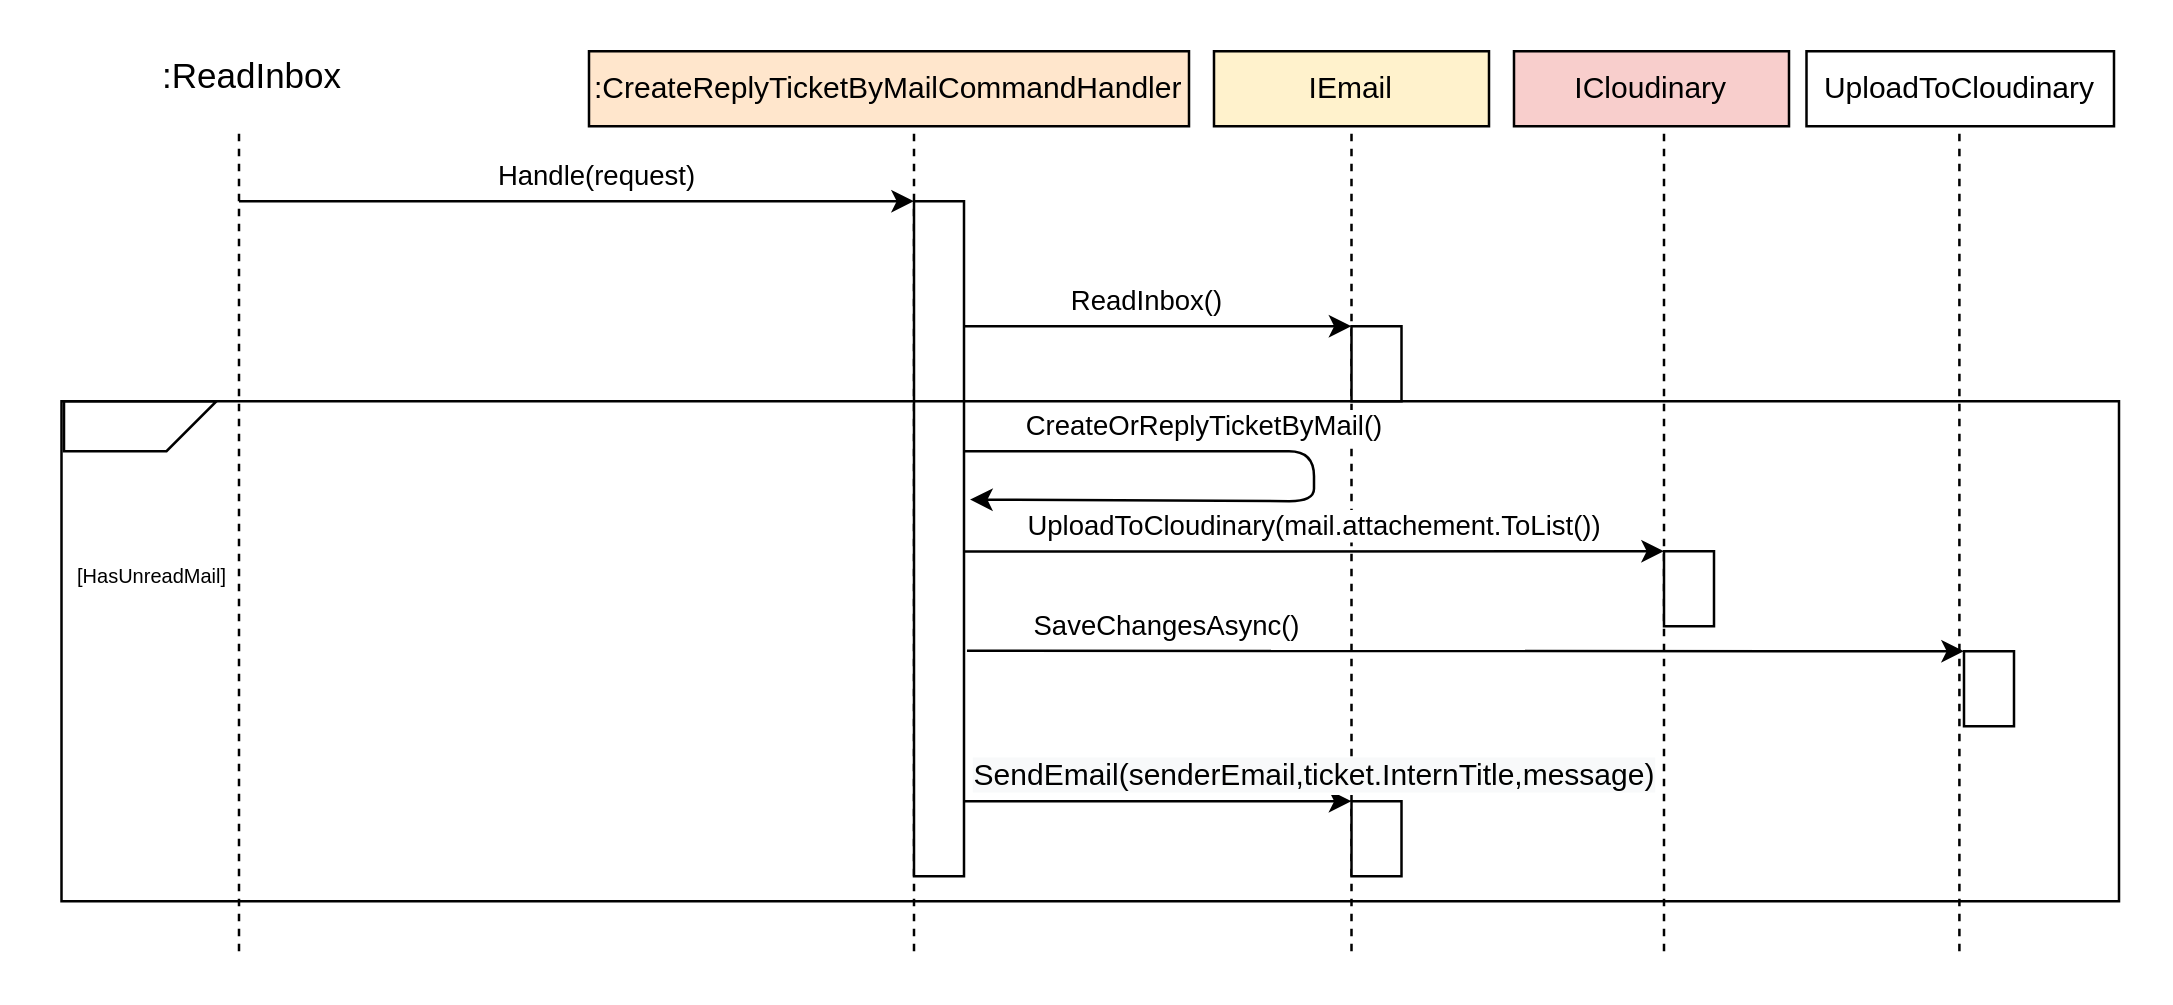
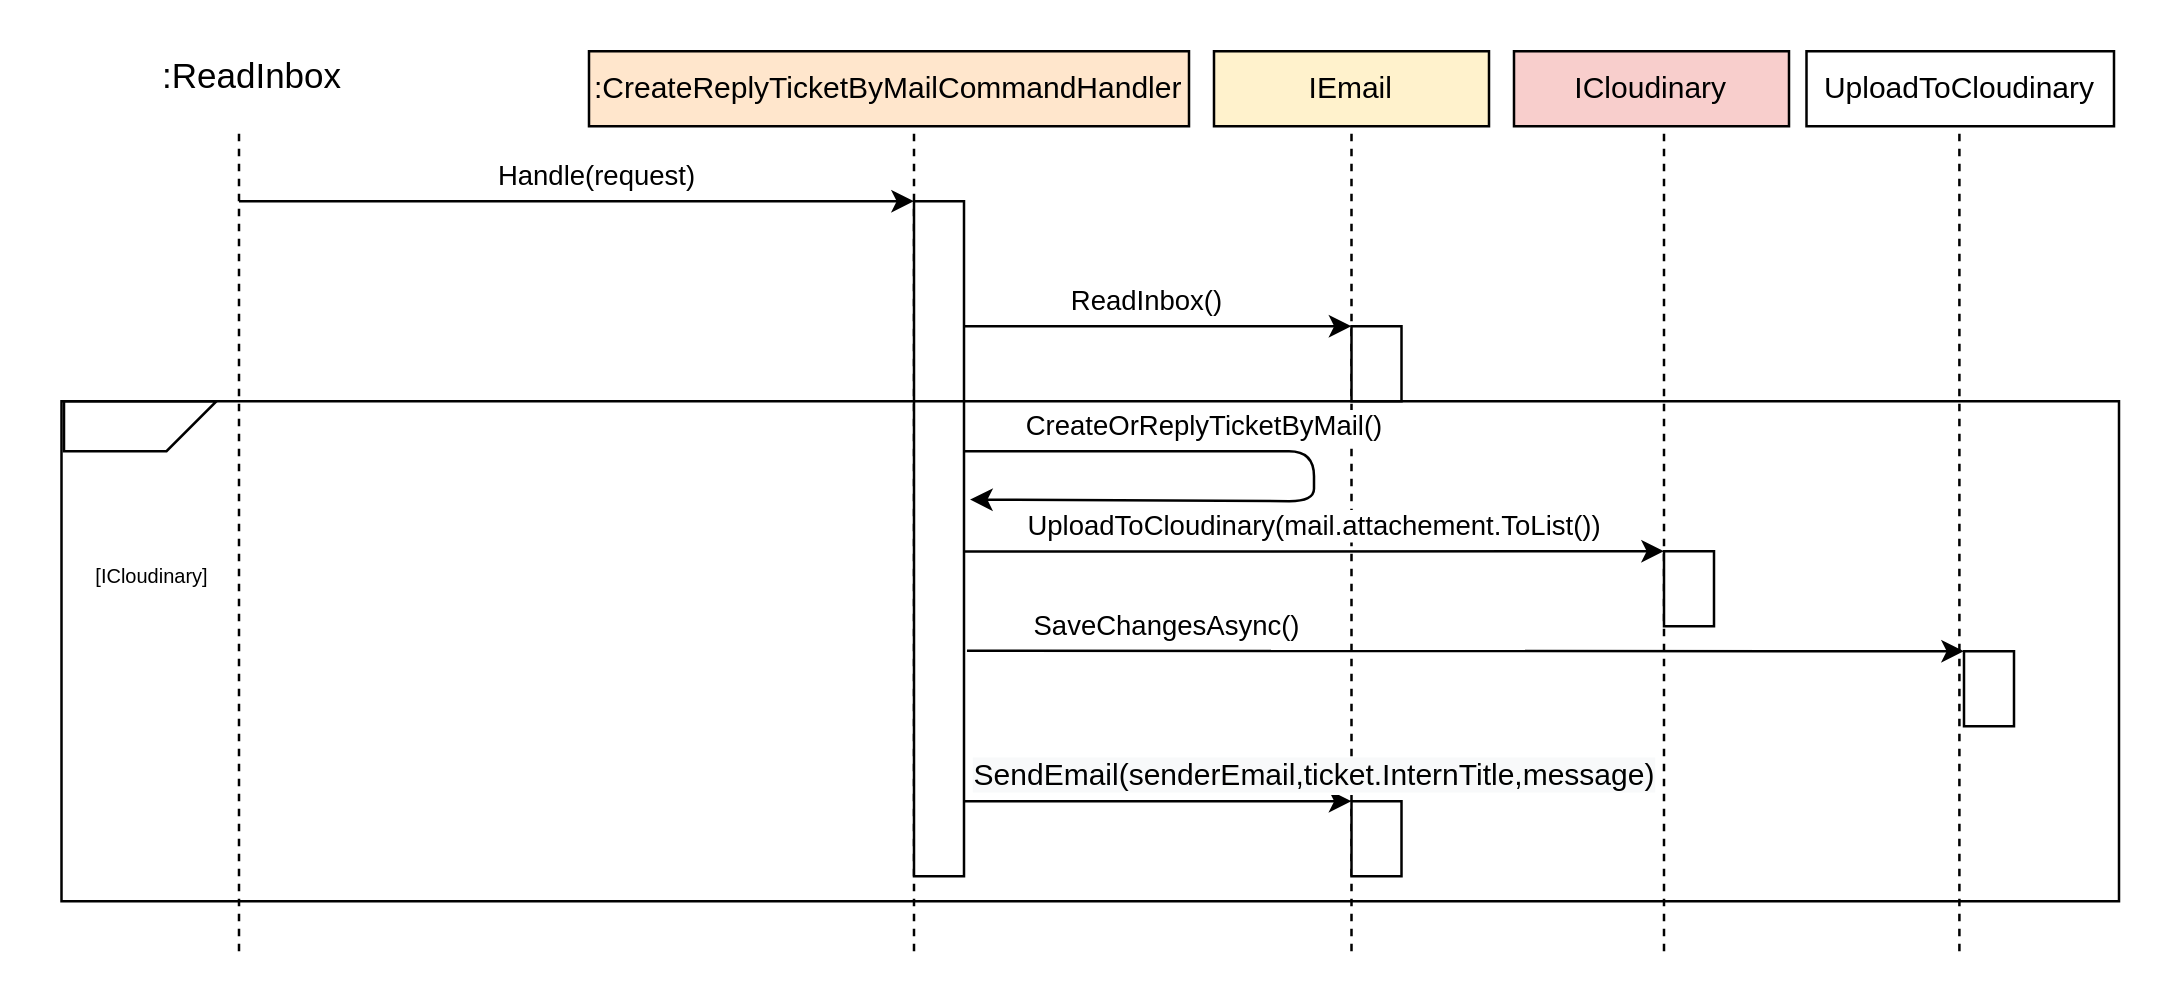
  <mxCell id="0" />
  <mxCell id="1" parent="0" />
  <mxCell id="2" value="IEmail" style="rounded=0;whiteSpace=wrap;html=1;fillColor=#fff2cc;" parent="1" vertex="1"><mxGeometry x="485" y="20" width="110" height="30" as="geometry" /></mxCell>
  <mxCell id="3" value="&lt;span&gt;:CreateReplyTicketByMailCommandHandler&lt;/span&gt;" style="rounded=0;whiteSpace=wrap;html=1;fillColor=#ffe6cc;" parent="1" vertex="1"><mxGeometry x="235" y="20" width="240" height="30" as="geometry" /></mxCell>
  <mxCell id="4" value="Handle(request)" style="endArrow=classic;html=1;entryX=0;entryY=0;entryDx=0;entryDy=0;" parent="1" target="9" edge="1"><mxGeometry x="0.059" y="10" width="50" height="50" relative="1" as="geometry"><mxPoint x="95" y="80" as="sourcePoint" /><mxPoint x="360" y="80" as="targetPoint" /><mxPoint as="offset" /></mxGeometry></mxCell>
  <mxCell id="5" value="ReadInbox()" style="endArrow=classic;html=1;entryX=0;entryY=0;entryDx=0;entryDy=0;" parent="1" target="10" edge="1"><mxGeometry x="0.059" y="10" width="50" height="50" relative="1" as="geometry"><mxPoint x="365" y="130" as="sourcePoint" /><mxPoint x="615" y="130" as="targetPoint" /><mxPoint as="offset" /></mxGeometry></mxCell>
  <mxCell id="6" value="" style="endArrow=none;dashed=1;html=1;fontSize=11;" parent="1" edge="1"><mxGeometry width="50" height="50" relative="1" as="geometry"><mxPoint x="95" y="380" as="sourcePoint" /><mxPoint x="95" y="50" as="targetPoint" /></mxGeometry></mxCell>
  <mxCell id="7" value="" style="endArrow=none;dashed=1;html=1;fontSize=11;" parent="1" edge="1"><mxGeometry width="50" height="50" relative="1" as="geometry"><mxPoint x="365" y="380" as="sourcePoint" /><mxPoint x="365" y="50" as="targetPoint" /></mxGeometry></mxCell>
  <mxCell id="8" value="" style="endArrow=none;dashed=1;html=1;fontSize=11;" parent="1" edge="1"><mxGeometry width="50" height="50" relative="1" as="geometry"><mxPoint x="540" y="380" as="sourcePoint" /><mxPoint x="540" y="50" as="targetPoint" /></mxGeometry></mxCell>
  <mxCell id="9" value="" style="rounded=0;whiteSpace=wrap;html=1;fontSize=11;" parent="1" vertex="1"><mxGeometry x="365" y="80" width="20" height="270" as="geometry" /></mxCell>
  <mxCell id="10" value="" style="rounded=0;whiteSpace=wrap;html=1;fontSize=11;" parent="1" vertex="1"><mxGeometry x="540" y="130" width="20" height="30" as="geometry" /></mxCell>
  <mxCell id="11" value="CreateOrReplyTicketByMail()" style="endArrow=classic;html=1;entryX=1.121;entryY=0.442;entryDx=0;entryDy=0;entryPerimeter=0;" parent="1" target="9" edge="1"><mxGeometry x="-0.357" y="10" width="50" height="50" relative="1" as="geometry"><mxPoint x="385" y="180" as="sourcePoint" /><mxPoint x="405" y="200" as="targetPoint" /><mxPoint as="offset" /><Array as="points"><mxPoint x="525" y="180" /><mxPoint x="525" y="200" /></Array></mxGeometry></mxCell>
  <mxCell id="12" value="" style="rounded=0;whiteSpace=wrap;html=1;fillColor=none;" parent="1" vertex="1"><mxGeometry x="24" y="160" width="823" height="200" as="geometry" /></mxCell>
  <mxCell id="13" value="" style="verticalLabelPosition=bottom;verticalAlign=top;html=1;shape=card;whiteSpace=wrap;size=20;arcSize=12;fillColor=none;rotation=-180;" parent="1" vertex="1"><mxGeometry x="25" y="160" width="61" height="20" as="geometry" /></mxCell>
- <mxCell id="14" value="[HasUnreadMail]" style="text;html=1;align=center;verticalAlign=middle;resizable=0;points=[];autosize=1;fontSize=8;" parent="1" vertex="1"><mxGeometry y="220" width="80" height="20" as="geometry" x="20" /></mxCell>
+ <mxCell id="14" value="[ICloudinary]" style="text;html=1;align=center;verticalAlign=middle;resizable=0;points=[];autosize=1;fontSize=8;" parent="1" vertex="1"><mxGeometry y="220" width="80" height="20" as="geometry" x="20" /></mxCell>
  <mxCell id="15" value="&lt;span style=&quot;font-size: 12px ; text-align: left ; background-color: rgb(248 , 249 , 250)&quot;&gt;SendEmail(senderEmail,ticket.InternTitle,message)&lt;/span&gt;" style="endArrow=classic;html=1;entryX=0;entryY=0;entryDx=0;entryDy=0;" parent="1" target="16" edge="1"><mxGeometry x="0.806" y="10" width="50" height="50" relative="1" as="geometry"><mxPoint x="385" y="320" as="sourcePoint" /><mxPoint x="535" y="320" as="targetPoint" /><mxPoint as="offset" /></mxGeometry></mxCell>
  <mxCell id="16" value="" style="rounded=0;whiteSpace=wrap;html=1;fontSize=11;" parent="1" vertex="1"><mxGeometry x="540" y="320" width="20" height="30" as="geometry" /></mxCell>
  <mxCell id="17" value=":ReadInbox" style="text;html=1;align=center;verticalAlign=middle;resizable=0;points=[];autosize=1;fontSize=14;" parent="1" vertex="1"><mxGeometry x="60" y="20" width="80" height="20" as="geometry" /></mxCell>
  <mxCell id="18" value="ICloudinary" style="rounded=0;whiteSpace=wrap;html=1;fillColor=#f8cecc;" parent="1" vertex="1"><mxGeometry x="605" y="20" width="110" height="30" as="geometry" /></mxCell>
  <mxCell id="19" value="" style="endArrow=none;dashed=1;html=1;fontSize=11;" parent="1" edge="1"><mxGeometry width="50" height="50" relative="1" as="geometry"><mxPoint x="665" y="380" as="sourcePoint" /><mxPoint x="665" y="50" as="targetPoint" /></mxGeometry></mxCell>
  <mxCell id="20" value="&lt;span style=&quot;color: rgb(0 , 0 , 0) ; font-family: &amp;#34;helvetica&amp;#34; ; font-size: 11px ; font-style: normal ; font-weight: 400 ; letter-spacing: normal ; text-align: center ; text-indent: 0px ; text-transform: none ; word-spacing: 0px ; background-color: rgb(255 , 255 , 255) ; display: inline ; float: none&quot;&gt;UploadToCloudinary(mail.attachement.ToList())&lt;/span&gt;" style="endArrow=classic;html=1;entryX=0;entryY=0;entryDx=0;entryDy=0;exitX=1;exitY=0.519;exitDx=0;exitDy=0;exitPerimeter=0;" parent="1" source="9" target="21" edge="1"><mxGeometry y="10" width="50" height="50" relative="1" as="geometry"><mxPoint x="405.2" y="220" as="sourcePoint" /><mxPoint x="655" y="220" as="targetPoint" /><mxPoint as="offset" /></mxGeometry></mxCell>
  <mxCell id="21" value="" style="rounded=0;whiteSpace=wrap;html=1;fontSize=11;" parent="1" vertex="1"><mxGeometry x="665" y="220" width="20" height="30" as="geometry" /></mxCell>
  <mxCell id="22" value="UploadToCloudinary" style="rounded=0;whiteSpace=wrap;html=1;" parent="1" vertex="1"><mxGeometry x="722" y="20" width="123" height="30" as="geometry" /></mxCell>
  <mxCell id="23" value="" style="endArrow=none;dashed=1;html=1;fontSize=11;" parent="1" edge="1"><mxGeometry width="50" height="50" relative="1" as="geometry"><mxPoint x="783.16" y="380" as="sourcePoint" /><mxPoint x="783.16" y="50" as="targetPoint" /></mxGeometry></mxCell>
  <mxCell id="24" value="&lt;span style=&quot;font-family: &amp;#34;helvetica&amp;#34;&quot;&gt;SaveChangesAsync()&lt;/span&gt;" style="endArrow=classic;html=1;entryX=0;entryY=0;entryDx=0;entryDy=0;exitX=1.059;exitY=0.666;exitDx=0;exitDy=0;exitPerimeter=0;" parent="1" source="9" target="25" edge="1"><mxGeometry x="-0.6" y="10" width="50" height="50" relative="1" as="geometry"><mxPoint x="405" y="260" as="sourcePoint" /><mxPoint x="655" y="260" as="targetPoint" /><mxPoint as="offset" /></mxGeometry></mxCell>
  <mxCell id="25" value="" style="rounded=0;whiteSpace=wrap;html=1;fontSize=11;" parent="1" vertex="1"><mxGeometry x="785" y="260" width="20" height="30" as="geometry" /></mxCell>
